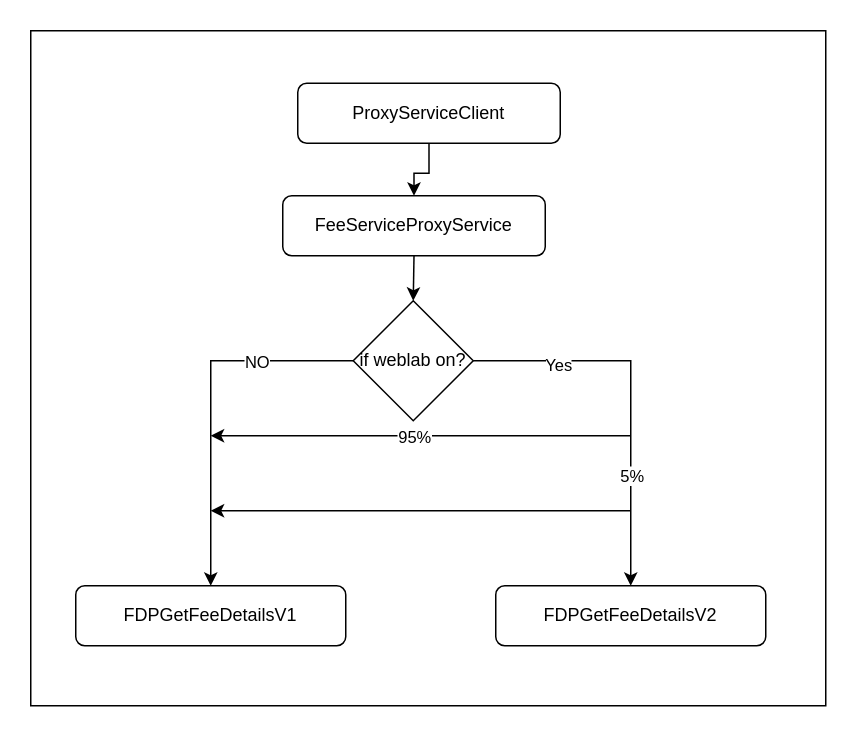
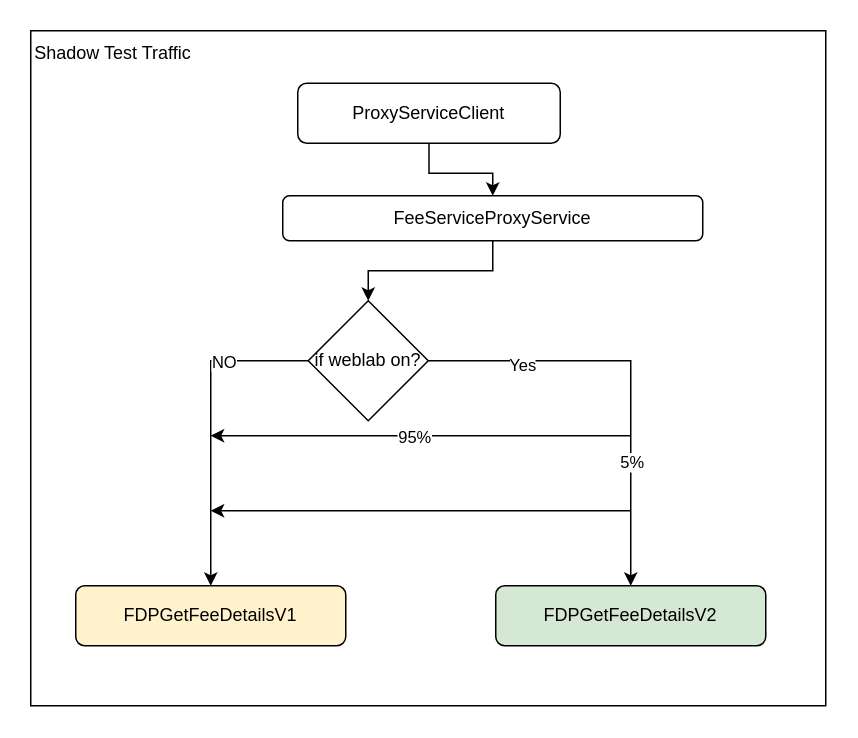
  <mxCell id="0" />
  <mxCell id="1" parent="0" />
  <mxCell id="2" value="" style="rounded=0;whiteSpace=wrap;html=1;" vertex="1" parent="1"><mxGeometry x="20" y="20" width="530" height="450" as="geometry" /></mxCell>
  <mxCell id="3" style="edgeStyle=orthogonalEdgeStyle;rounded=0;orthogonalLoop=1;jettySize=auto;html=1;exitX=0.5;exitY=1;exitDx=0;exitDy=0;entryX=0.5;entryY=0;entryDx=0;entryDy=0;" edge="1" parent="1" source="4" target="12"><mxGeometry relative="1" as="geometry" /></mxCell>
- <mxCell id="4" value="FeeServiceProxyService" style="rounded=1;whiteSpace=wrap;html=1;" vertex="1" parent="1"><mxGeometry x="188" y="130" width="175" height="40" as="geometry" /></mxCell>
- <mxCell id="5" value="FDPGetFeeDetailsV1" style="rounded=1;whiteSpace=wrap;html=1;" vertex="1" parent="1"><mxGeometry x="50" y="390" width="180" height="40" as="geometry" /></mxCell>
- <mxCell id="6" value="FDPGetFeeDetailsV2" style="rounded=1;whiteSpace=wrap;html=1;" vertex="1" parent="1"><mxGeometry x="330" y="390" width="180" height="40" as="geometry" /></mxCell>
+ <mxCell id="4" value="FeeServiceProxyService" style="rounded=1;whiteSpace=wrap;html=1;" vertex="1" parent="1"><mxGeometry x="188" y="130" width="280" height="30" as="geometry" /></mxCell>
+ <mxCell id="5" value="FDPGetFeeDetailsV1" style="rounded=1;whiteSpace=wrap;html=1;fillColor=#fff2cc;" vertex="1" parent="1"><mxGeometry x="50" y="390" width="180" height="40" as="geometry" /></mxCell>
+ <mxCell id="6" value="FDPGetFeeDetailsV2" style="rounded=1;whiteSpace=wrap;html=1;fillColor=#d5e8d4;" vertex="1" parent="1"><mxGeometry x="330" y="390" width="180" height="40" as="geometry" /></mxCell>
  <mxCell id="7" style="edgeStyle=orthogonalEdgeStyle;rounded=0;orthogonalLoop=1;jettySize=auto;html=1;exitX=0;exitY=0.5;exitDx=0;exitDy=0;entryX=0.5;entryY=0;entryDx=0;entryDy=0;" edge="1" parent="1" source="12" target="5"><mxGeometry relative="1" as="geometry" /></mxCell>
  <mxCell id="8" value="NO" style="edgeLabel;html=1;align=center;verticalAlign=middle;resizable=0;points=[];" vertex="1" connectable="0" parent="7"><mxGeometry x="-0.469" relative="1" as="geometry"><mxPoint as="offset" /></mxGeometry></mxCell>
  <mxCell id="9" style="edgeStyle=orthogonalEdgeStyle;rounded=0;orthogonalLoop=1;jettySize=auto;html=1;exitX=1;exitY=0.5;exitDx=0;exitDy=0;entryX=0.5;entryY=0;entryDx=0;entryDy=0;" edge="1" parent="1" source="12" target="6"><mxGeometry relative="1" as="geometry"><mxPoint x="410" y="300" as="targetPoint" /><Array as="points"><mxPoint x="420" y="240" /></Array></mxGeometry></mxCell>
  <mxCell id="10" value="Yes" style="edgeLabel;html=1;align=center;verticalAlign=middle;resizable=0;points=[];" vertex="1" connectable="0" parent="9"><mxGeometry x="-0.564" y="-2" relative="1" as="geometry"><mxPoint as="offset" /></mxGeometry></mxCell>
  <mxCell id="11" value="5%" style="edgeLabel;html=1;align=center;verticalAlign=middle;resizable=0;points=[];" vertex="1" connectable="0" parent="9"><mxGeometry x="0.388" relative="1" as="geometry"><mxPoint y="4" as="offset" /></mxGeometry></mxCell>
- <mxCell id="12" value="if weblab on?" style="rhombus;whiteSpace=wrap;html=1;" vertex="1" parent="1"><mxGeometry x="235" y="200" width="80" height="80" as="geometry" /></mxCell>
+ <mxCell id="12" value="if weblab on?" style="rhombus;whiteSpace=wrap;html=1;" vertex="1" parent="1"><mxGeometry x="205" y="200" width="80" height="80" as="geometry" /></mxCell>
  <mxCell id="13" value="" style="edgeStyle=orthogonalEdgeStyle;rounded=0;orthogonalLoop=1;jettySize=auto;html=1;" edge="1" parent="1" source="14" target="4"><mxGeometry relative="1" as="geometry" /></mxCell>
  <mxCell id="14" value="ProxyServiceClient" style="rounded=1;whiteSpace=wrap;html=1;" vertex="1" parent="1"><mxGeometry x="198" y="55" width="175" height="40" as="geometry" /></mxCell>
  <mxCell id="15" value="" style="endArrow=classic;html=1;rounded=0;" edge="1" parent="1"><mxGeometry width="50" height="50" relative="1" as="geometry"><mxPoint x="420" y="290" as="sourcePoint" /><mxPoint x="140" y="290" as="targetPoint" /></mxGeometry></mxCell>
  <mxCell id="16" value="95%" style="edgeLabel;html=1;align=center;verticalAlign=middle;resizable=0;points=[];" vertex="1" connectable="0" parent="15"><mxGeometry x="-0.221" relative="1" as="geometry"><mxPoint x="-36" as="offset" /></mxGeometry></mxCell>
  <mxCell id="17" value="" style="endArrow=classic;html=1;rounded=0;" edge="1" parent="1"><mxGeometry width="50" height="50" relative="1" as="geometry"><mxPoint x="420" y="340" as="sourcePoint" /><mxPoint x="140" y="340" as="targetPoint" /></mxGeometry></mxCell>
+ <mxCell id="18" value="Shadow Test Traffic" style="text;html=1;strokeColor=none;fillColor=none;align=center;verticalAlign=middle;whiteSpace=wrap;rounded=0;" vertex="1" parent="1"><mxGeometry x="20" y="20" width="110" height="30" as="geometry" /></mxCell>
